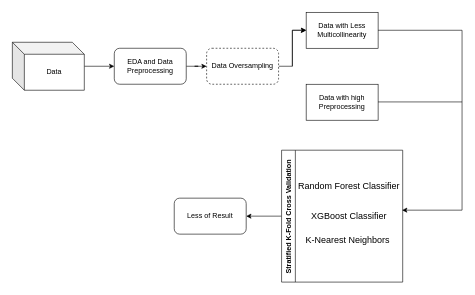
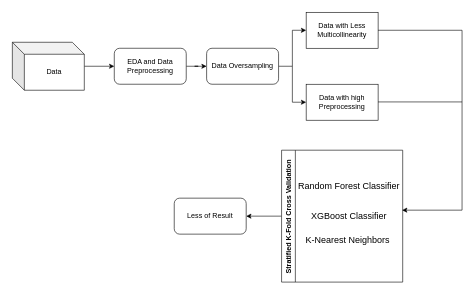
  <mxCell id="0" />
  <mxCell id="1" parent="0" />
  <mxCell id="2" value="" style="edgeStyle=orthogonalEdgeStyle;rounded=0;orthogonalLoop=1;jettySize=auto;html=1;" edge="1" parent="1" source="3" target="5"><mxGeometry relative="1" as="geometry" /></mxCell>
  <mxCell id="3" value="Data" style="shape=cube;whiteSpace=wrap;html=1;boundedLbl=1;backgroundOutline=1;darkOpacity=0.05;darkOpacity2=0.1;" vertex="1" parent="1"><mxGeometry x="20" y="70" width="120" height="80" as="geometry" /></mxCell>
  <mxCell id="4" value="" style="edgeStyle=orthogonalEdgeStyle;rounded=0;orthogonalLoop=1;jettySize=auto;html=1;" edge="1" parent="1" source="5" target="7"><mxGeometry relative="1" as="geometry" /></mxCell>
  <mxCell id="5" value="EDA and Data Preprocessing" style="rounded=1;whiteSpace=wrap;html=1;" vertex="1" parent="1"><mxGeometry x="190" y="80" width="120" height="60" as="geometry" /></mxCell>
- <mxCell id="6" value="" style="edgeStyle=orthogonalEdgeStyle;rounded=0;orthogonalLoop=1;jettySize=auto;html=1;exitX=1;exitY=0.5;exitDx=0;exitDy=0;" edge="1" parent="1" source="7" target="13"><mxGeometry relative="1" as="geometry" /></mxCell>
- <mxCell id="7" value="Data Oversampling" style="rounded=1;whiteSpace=wrap;html=1;dashed=1;" vertex="1" parent="1"><mxGeometry x="344" y="80" width="120" height="60" as="geometry" /></mxCell>
+ <mxCell id="6" value="" style="edgeStyle=orthogonalEdgeStyle;rounded=0;orthogonalLoop=1;jettySize=auto;html=1;exitX=1;exitY=0.5;exitDx=0;exitDy=0;" edge="1" parent="1" source="7" target="14"><mxGeometry relative="1" as="geometry" /></mxCell>
+ <mxCell id="7" value="Data Oversampling" style="rounded=1;whiteSpace=wrap;html=1;" vertex="1" parent="1"><mxGeometry x="344" y="80" width="120" height="60" as="geometry" /></mxCell>
  <mxCell id="8" style="edgeStyle=orthogonalEdgeStyle;rounded=0;orthogonalLoop=1;jettySize=auto;html=1;entryX=1;entryY=0.5;entryDx=0;entryDy=0;" edge="1" parent="1" source="9" target="15"><mxGeometry relative="1" as="geometry" /></mxCell>
  <mxCell id="9" value="Stratified K-Fold Cross Validation" style="swimlane;horizontal=0;" vertex="1" parent="1"><mxGeometry x="469" y="250" width="202" height="220" as="geometry" /></mxCell>
  <mxCell id="10" value="&lt;font style=&quot;font-size: 15px&quot;&gt;XGBoost Classifier&lt;/font&gt;" style="text;html=1;align=center;verticalAlign=middle;resizable=0;points=[];autosize=1;strokeColor=none;" vertex="1" parent="9"><mxGeometry x="42" y="100" width="140" height="20" as="geometry" /></mxCell>
  <mxCell id="11" value="&lt;font style=&quot;font-size: 15px&quot;&gt;Random Forest Classifier&lt;/font&gt;" style="text;html=1;align=center;verticalAlign=middle;resizable=0;points=[];autosize=1;strokeColor=none;" vertex="1" parent="9"><mxGeometry x="22" y="50" width="180" height="20" as="geometry" /></mxCell>
  <mxCell id="12" value="&lt;font style=&quot;font-size: 15px&quot;&gt;K-Nearest Neighbors&lt;/font&gt;" style="text;html=1;align=center;verticalAlign=middle;resizable=0;points=[];autosize=1;strokeColor=none;" vertex="1" parent="9"><mxGeometry x="30" y="140" width="160" height="20" as="geometry" /></mxCell>
  <mxCell id="13" value="Data with Less Multicollinearity" style="rounded=0;whiteSpace=wrap;html=1;" vertex="1" parent="1"><mxGeometry x="510" y="20" width="120" height="60" as="geometry" /></mxCell>
  <mxCell id="14" value="Data with high Preprocessing" style="rounded=0;whiteSpace=wrap;html=1;" vertex="1" parent="1"><mxGeometry x="510" y="140" width="120" height="60" as="geometry" /></mxCell>
  <mxCell id="15" value="Less of Result" style="rounded=1;whiteSpace=wrap;html=1;" vertex="1" parent="1"><mxGeometry x="290" y="330" width="120" height="60" as="geometry" /></mxCell>
  <mxCell id="16" value="" style="endArrow=none;html=1;" edge="1" parent="1"><mxGeometry width="50" height="50" relative="1" as="geometry"><mxPoint x="487" y="110" as="sourcePoint" /><mxPoint x="487" y="50" as="targetPoint" /></mxGeometry></mxCell>
  <mxCell id="17" value="" style="endArrow=classic;html=1;" edge="1" parent="1"><mxGeometry width="50" height="50" relative="1" as="geometry"><mxPoint x="487" y="50" as="sourcePoint" /><mxPoint x="510" y="50" as="targetPoint" /></mxGeometry></mxCell>
  <mxCell id="18" value="" style="endArrow=none;html=1;entryX=1;entryY=0.5;entryDx=0;entryDy=0;" edge="1" parent="1" target="13"><mxGeometry width="50" height="50" relative="1" as="geometry"><mxPoint x="770" y="50" as="sourcePoint" /><mxPoint x="610" y="100" as="targetPoint" /></mxGeometry></mxCell>
  <mxCell id="19" value="" style="endArrow=none;html=1;entryX=1;entryY=0.5;entryDx=0;entryDy=0;" edge="1" parent="1"><mxGeometry width="50" height="50" relative="1" as="geometry"><mxPoint x="770" y="169.5" as="sourcePoint" /><mxPoint x="630" y="169.5" as="targetPoint" /></mxGeometry></mxCell>
  <mxCell id="20" value="" style="endArrow=none;html=1;" edge="1" parent="1"><mxGeometry width="50" height="50" relative="1" as="geometry"><mxPoint x="770" y="350" as="sourcePoint" /><mxPoint x="770" y="50" as="targetPoint" /></mxGeometry></mxCell>
  <mxCell id="21" value="" style="endArrow=classic;html=1;" edge="1" parent="1"><mxGeometry width="50" height="50" relative="1" as="geometry"><mxPoint x="770" y="350" as="sourcePoint" /><mxPoint x="670" y="350" as="targetPoint" /></mxGeometry></mxCell>
